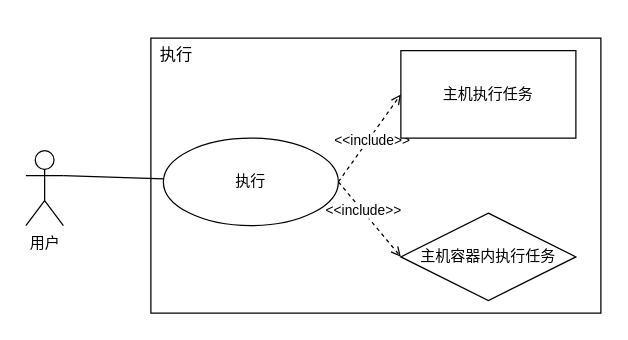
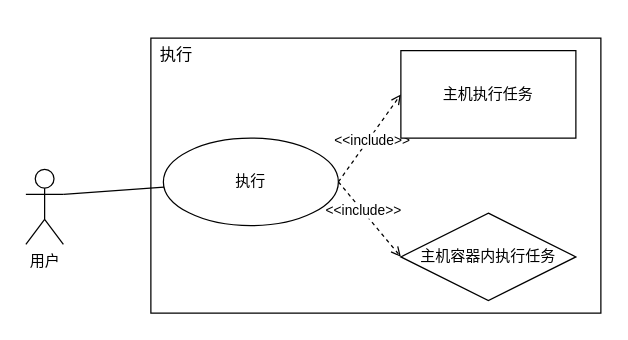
  <mxCell id="0" />
  <mxCell id="1" parent="0" />
  <mxCell id="2" value="" style="rounded=0;whiteSpace=wrap;html=1;" vertex="1" parent="1"><mxGeometry x="120" y="30" width="360" height="220" as="geometry" /></mxCell>
- <mxCell id="3" value="用户" style="shape=umlActor;verticalLabelPosition=bottom;verticalAlign=top;html=1;outlineConnect=0;" vertex="1" parent="1"><mxGeometry x="20" y="120" width="30" height="60" as="geometry" /></mxCell>
+ <mxCell id="3" value="用户" style="shape=umlActor;verticalLabelPosition=bottom;verticalAlign=top;html=1;outlineConnect=0;" vertex="1" parent="1"><mxGeometry x="20" y="135" width="30" height="60" as="geometry" /></mxCell>
  <mxCell id="4" value="&lt;span style=&quot;font-weight: normal;&quot;&gt;&lt;font style=&quot;font-size: 13px;&quot;&gt;执行&lt;/font&gt;&lt;/span&gt;" style="text;strokeColor=none;fillColor=none;html=1;fontSize=24;fontStyle=1;verticalAlign=middle;align=center;" vertex="1" parent="1"><mxGeometry x="90" y="20" width="100" height="40" as="geometry" /></mxCell>
  <mxCell id="5" style="rounded=0;orthogonalLoop=1;jettySize=auto;html=1;entryX=0;entryY=0.5;entryDx=0;entryDy=0;dashed=1;endArrow=open;endFill=0;exitX=1;exitY=0.5;exitDx=0;exitDy=0;" edge="1" parent="1" source="9" target="10"><mxGeometry relative="1" as="geometry" /></mxCell>
  <mxCell id="6" value="&amp;lt;&amp;lt;include&amp;gt;&amp;gt;" style="edgeLabel;html=1;align=center;verticalAlign=middle;resizable=0;points=[];" vertex="1" connectable="0" parent="5"><mxGeometry x="-0.024" y="-2" relative="1" as="geometry"><mxPoint as="offset" /></mxGeometry></mxCell>
  <mxCell id="7" style="rounded=0;orthogonalLoop=1;jettySize=auto;html=1;entryX=0;entryY=0.5;entryDx=0;entryDy=0;exitX=1;exitY=0.5;exitDx=0;exitDy=0;dashed=1;endArrow=open;endFill=0;" edge="1" parent="1" source="9" target="11"><mxGeometry relative="1" as="geometry" /></mxCell>
  <mxCell id="8" value="&amp;lt;&amp;lt;include&amp;gt;&amp;gt;" style="edgeLabel;html=1;align=center;verticalAlign=middle;resizable=0;points=[];" vertex="1" connectable="0" parent="7"><mxGeometry x="-0.239" y="1" relative="1" as="geometry"><mxPoint as="offset" /></mxGeometry></mxCell>
  <mxCell id="9" value="执行" style="ellipse;whiteSpace=wrap;html=1;" vertex="1" parent="1"><mxGeometry x="130" y="110" width="140" height="70" as="geometry" /></mxCell>
  <mxCell id="10" value="主机执行任务" style="whiteSpace=wrap;html=1;rounded=0;" vertex="1" parent="1"><mxGeometry x="320" y="40" width="140" height="70" as="geometry" /></mxCell>
  <mxCell id="11" value="主机容器内执行任务" style="rhombus;whiteSpace=wrap;html=1;" vertex="1" parent="1"><mxGeometry x="320" y="170" width="140" height="70" as="geometry" /></mxCell>
  <mxCell id="12" style="rounded=0;orthogonalLoop=1;jettySize=auto;html=1;endArrow=none;endFill=0;exitX=1;exitY=0.333;exitDx=0;exitDy=0;exitPerimeter=0;" edge="1" parent="1" source="3" target="9"><mxGeometry relative="1" as="geometry" /></mxCell>
